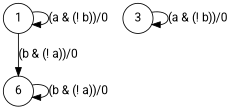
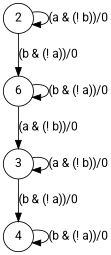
  digraph {
    fontname=Roboto
    node [fontname=Roboto shape=circle]
    edge [fontname=Roboto]
-   n1 [label=1]
+   n1 [label=2]
    n2 [label=6]
    n3 [label=3]
+   n4 [label=4]
    n1 -> n1 [label="(a & (! b))/0" myattribute=t_2]
    n1 -> n2 [label="(b & (! a))/0" myattribute=t_1]
    n2 -> n2 [label="(b & (! a))/0" myattribute=t_4]
+   n2 -> n3 [label="(a & (! b))/0" myattribute=t_3]
    n3 -> n3 [label="(a & (! b))/0" myattribute=t_8]
+   n3 -> n4 [label="(b & (! a))/0" myattribute=t_5]
+   n4 -> n4 [label="(b & (! a))/0" myattribute=t_11]
  }
